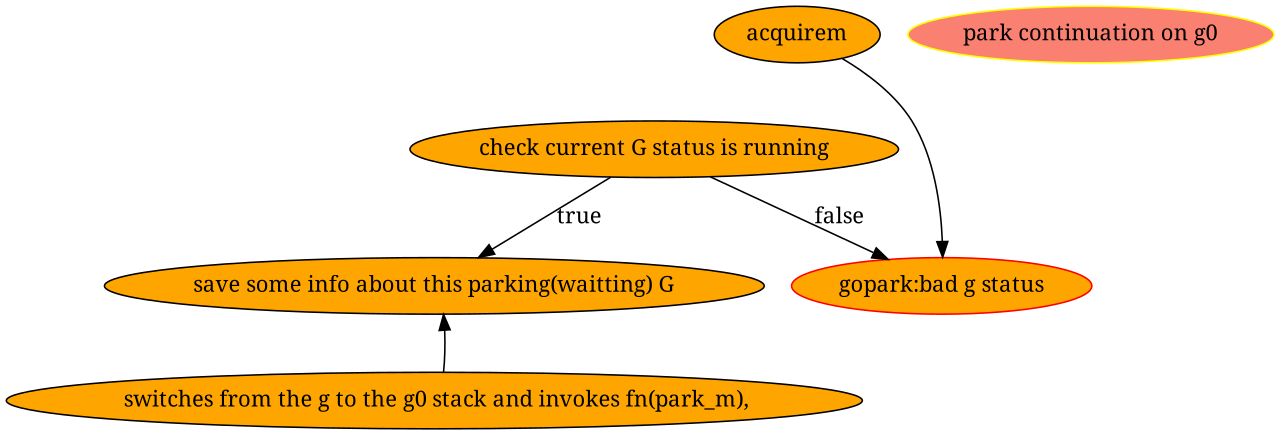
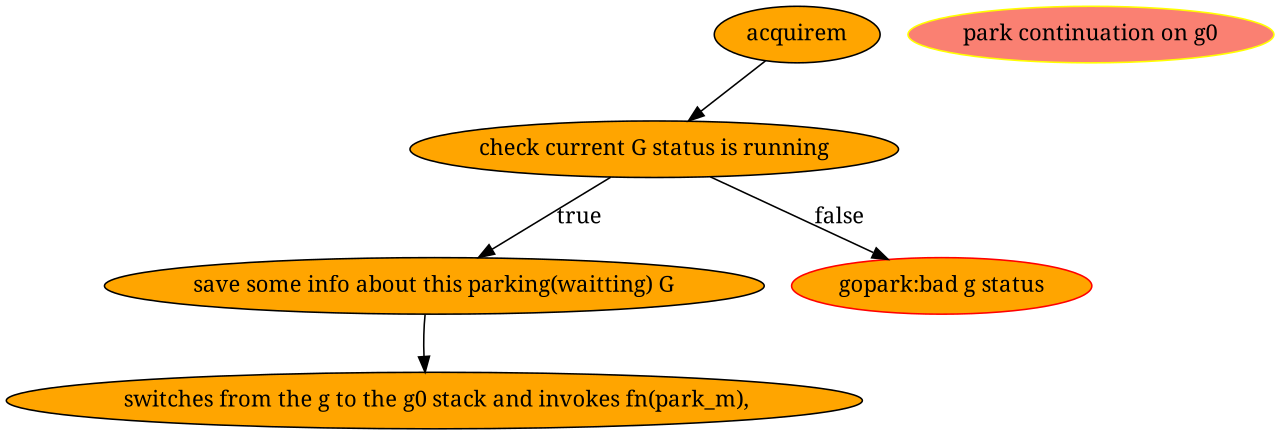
  digraph {
    fontname="Noto Serif"
    node [fillcolor=orange fontname="Noto Serif" style=filled]
    edge [fontname="Noto Serif"]
    n1 [label="check current G status is running"]
    n2 [color=red label="gopark:bad g status"]
    n3 [label="save some info about this parking(waitting) G"]
    n4 [label=" switches from the g to the g0 stack and invokes fn(park_m),"]
    acquirem
    n6 [color=yellow fillcolor=salmon label="park continuation on g0"]
    n1 -> n2 [label=false]
    n1 -> n3 [label=true]
-   n4 -> n3
-   acquirem -> n2
+   n3 -> n4
+   acquirem -> n1
  }
